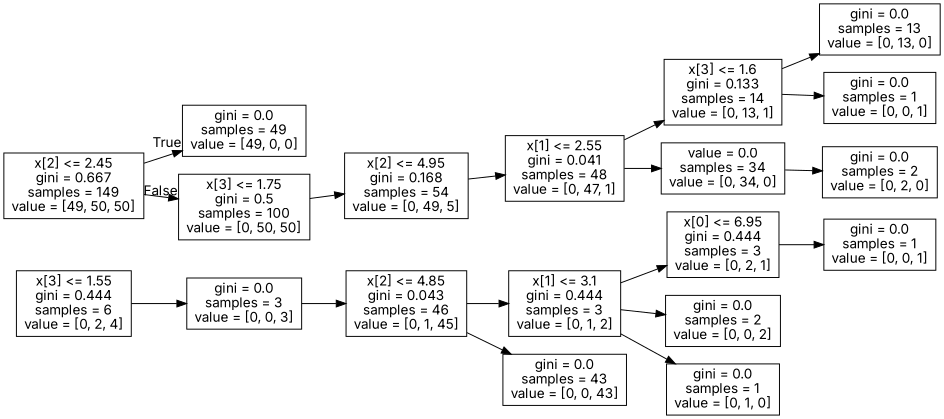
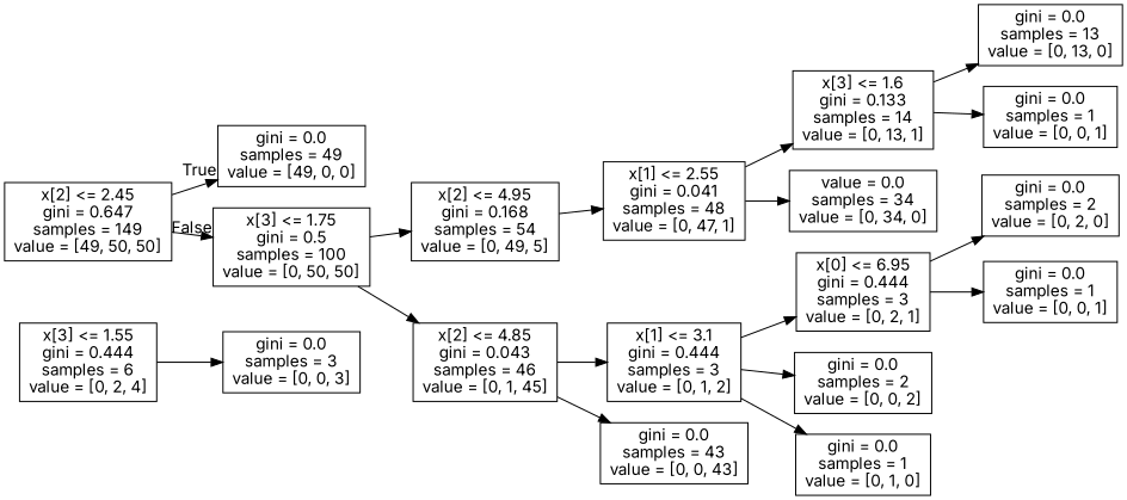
  digraph {
    fontname=Inter
    rankdir=LR
    node [fontname=Inter shape=box]
    edge [fontname=Inter]
-   n1 [label="x[2] <= 2.45\ngini = 0.667\nsamples = 149\nvalue = [49, 50, 50]"]
+   n1 [label="x[2] <= 2.45\ngini = 0.647\nsamples = 149\nvalue = [49, 50, 50]"]
    n2 [label="gini = 0.0\nsamples = 49\nvalue = [49, 0, 0]"]
    n3 [label="x[3] <= 1.75\ngini = 0.5\nsamples = 100\nvalue = [0, 50, 50]"]
    n4 [label="x[2] <= 4.95\ngini = 0.168\nsamples = 54\nvalue = [0, 49, 5]"]
    n5 [label="x[2] <= 4.85\ngini = 0.043\nsamples = 46\nvalue = [0, 1, 45]"]
    n6 [label="x[1] <= 2.55\ngini = 0.041\nsamples = 48\nvalue = [0, 47, 1]"]
    n7 [label="x[1] <= 3.1\ngini = 0.444\nsamples = 3\nvalue = [0, 1, 2]"]
    n8 [label="gini = 0.0\nsamples = 43\nvalue = [0, 0, 43]"]
    n9 [label="x[3] <= 1.6\ngini = 0.133\nsamples = 14\nvalue = [0, 13, 1]"]
    n10 [label="value = 0.0\nsamples = 34\nvalue = [0, 34, 0]"]
    n11 [label="x[3] <= 1.55\ngini = 0.444\nsamples = 6\nvalue = [0, 2, 4]"]
    n12 [label="gini = 0.0\nsamples = 3\nvalue = [0, 0, 3]"]
    n13 [label="gini = 0.0\nsamples = 13\nvalue = [0, 13, 0]"]
    n14 [label="gini = 0.0\nsamples = 1\nvalue = [0, 0, 1]"]
    n15 [label="x[0] <= 6.95\ngini = 0.444\nsamples = 3\nvalue = [0, 2, 1]"]
    n16 [label="gini = 0.0\nsamples = 2\nvalue = [0, 2, 0]"]
    n17 [label="gini = 0.0\nsamples = 1\nvalue = [0, 0, 1]"]
    n18 [label="gini = 0.0\nsamples = 2\nvalue = [0, 0, 2]"]
    n19 [label="gini = 0.0\nsamples = 1\nvalue = [0, 1, 0]"]
    n1 -> n2 [headlabel=True labelangle=45 labeldistance=2.5]
    n1 -> n3 [headlabel=False labelangle=-45 labeldistance=2.5]
    n3 -> n4
-   n12 -> n5
+   n3 -> n5
    n4 -> n6
    n5 -> n7
    n5 -> n8
    n6 -> n9
    n6 -> n10
    n7 -> n15
    n7 -> n18
    n7 -> n19
    n9 -> n13
    n9 -> n14
    n11 -> n12
-   n10 -> n16
+   n15 -> n16
    n15 -> n17
  }
